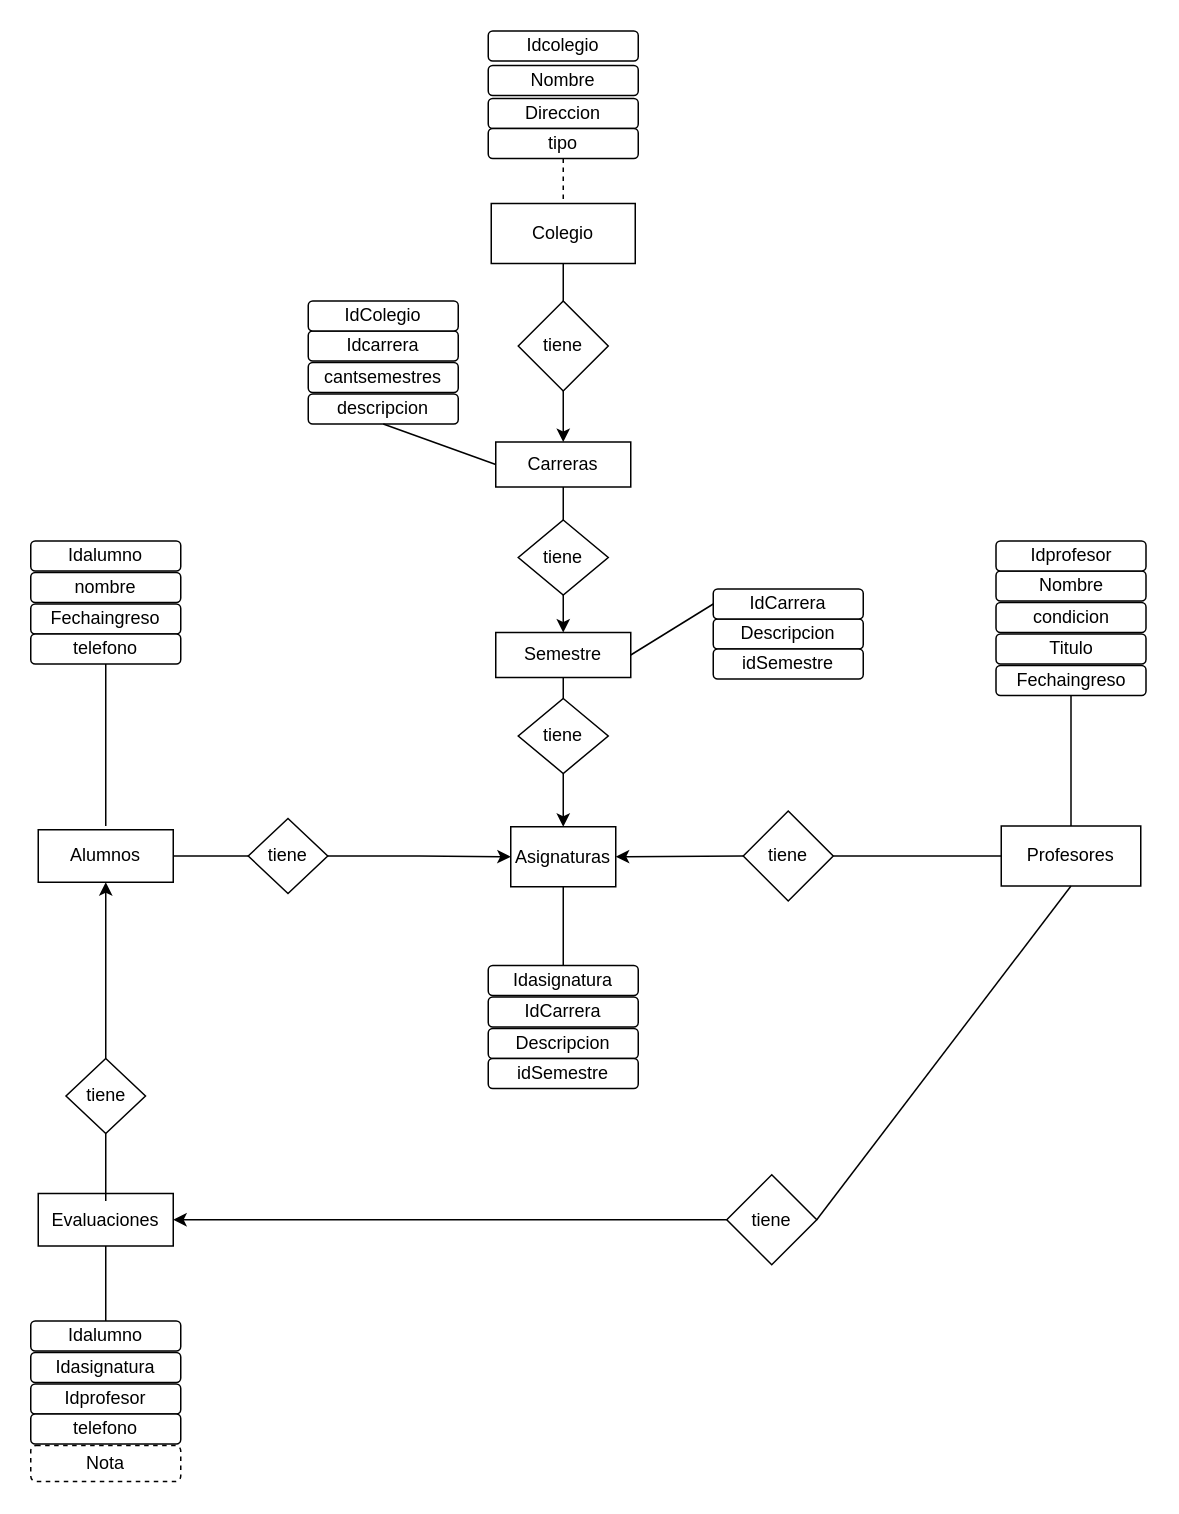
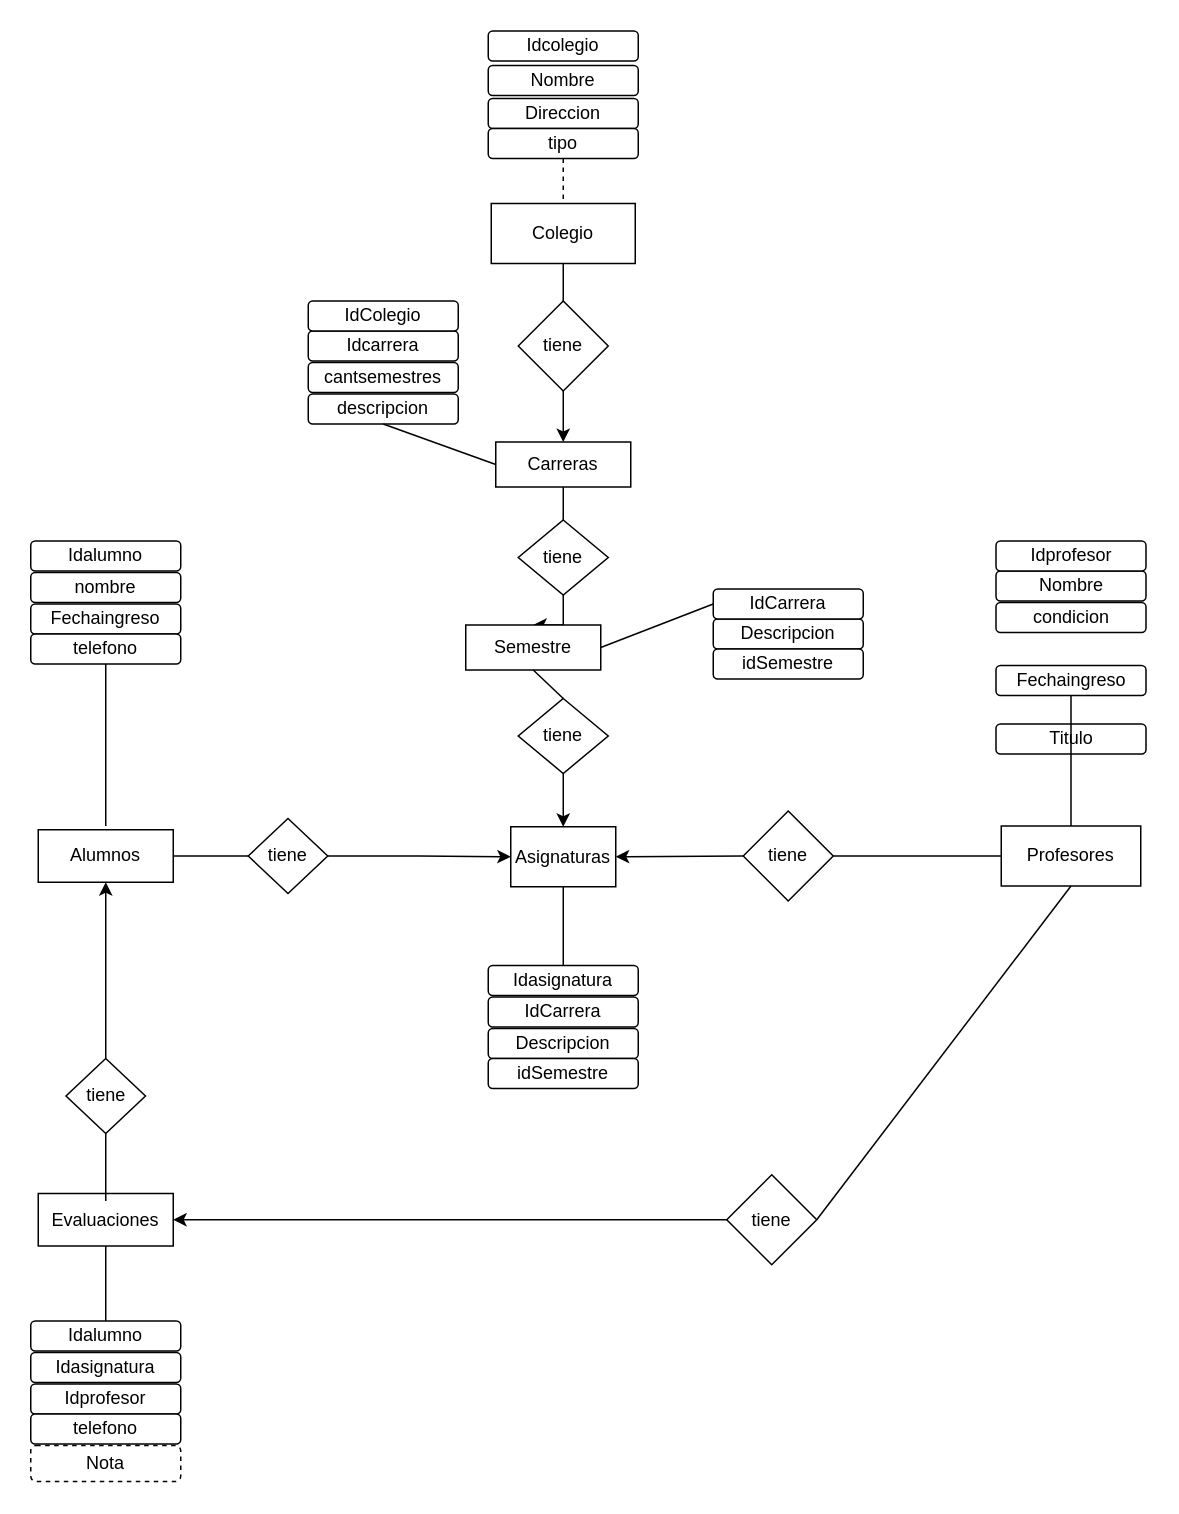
  <mxCell id="0" />
  <mxCell id="1" parent="0" />
  <mxCell id="2" value="Colegio" style="rounded=0;whiteSpace=wrap;html=1;" parent="1" vertex="1"><mxGeometry x="327" y="135" width="96" height="40" as="geometry" /></mxCell>
  <mxCell id="3" value="Asignaturas" style="rounded=0;whiteSpace=wrap;html=1;" parent="1" vertex="1"><mxGeometry x="340" y="550.5" width="70" height="40" as="geometry" /></mxCell>
  <mxCell id="4" value="Carreras" style="rounded=0;whiteSpace=wrap;html=1;" parent="1" vertex="1"><mxGeometry x="330" y="294" width="90" height="30" as="geometry" /></mxCell>
  <mxCell id="5" value="Alumnos" style="rounded=0;whiteSpace=wrap;html=1;" parent="1" vertex="1"><mxGeometry x="25" y="552.5" width="90" height="35" as="geometry" /></mxCell>
  <mxCell id="6" value="" style="endArrow=none;html=1;exitX=0.5;exitY=0;exitDx=0;exitDy=0;entryX=0.5;entryY=1;entryDx=0;entryDy=0;" parent="1" source="23" target="3" edge="1"><mxGeometry width="50" height="50" relative="1" as="geometry"><mxPoint x="440" y="264" as="sourcePoint" /><mxPoint x="490" y="214" as="targetPoint" /></mxGeometry></mxCell>
  <mxCell id="7" value="Profesores" style="rounded=0;whiteSpace=wrap;html=1;" parent="1" vertex="1"><mxGeometry x="667" y="550" width="93" height="40" as="geometry" /></mxCell>
  <mxCell id="8" style="edgeStyle=orthogonalEdgeStyle;rounded=0;orthogonalLoop=1;jettySize=auto;html=1;entryX=0.5;entryY=0;entryDx=0;entryDy=0;" edge="1" parent="1" source="9" target="58"><mxGeometry relative="1" as="geometry"><mxPoint x="375" y="470" as="targetPoint" /></mxGeometry></mxCell>
  <mxCell id="9" value="tiene" style="rhombus;whiteSpace=wrap;html=1;" parent="1" vertex="1"><mxGeometry x="345" y="346" width="60" height="50" as="geometry" /></mxCell>
  <mxCell id="10" value="tiene" style="rhombus;whiteSpace=wrap;html=1;" parent="1" vertex="1"><mxGeometry x="345" y="200" width="60" height="60" as="geometry" /></mxCell>
  <mxCell id="11" value="" style="endArrow=none;html=1;entryX=0.5;entryY=0;entryDx=0;entryDy=0;exitX=0.5;exitY=1;exitDx=0;exitDy=0;" parent="1" source="2" target="10" edge="1"><mxGeometry width="50" height="50" relative="1" as="geometry"><mxPoint x="420" y="604" as="sourcePoint" /><mxPoint x="579" y="304" as="targetPoint" /><Array as="points" /></mxGeometry></mxCell>
  <mxCell id="12" value="" style="endArrow=classic;html=1;exitX=0.5;exitY=1;exitDx=0;exitDy=0;" parent="1" source="10" target="4" edge="1"><mxGeometry width="50" height="50" relative="1" as="geometry"><mxPoint x="530" y="418" as="sourcePoint" /><mxPoint x="445" y="388" as="targetPoint" /></mxGeometry></mxCell>
  <mxCell id="13" value="tiene" style="rhombus;whiteSpace=wrap;html=1;" parent="1" vertex="1"><mxGeometry x="495" y="540" width="60" height="60" as="geometry" /></mxCell>
  <mxCell id="14" value="" style="endArrow=none;html=1;entryX=1;entryY=0.5;entryDx=0;entryDy=0;exitX=0;exitY=0.5;exitDx=0;exitDy=0;" parent="1" source="7" target="13" edge="1"><mxGeometry width="50" height="50" relative="1" as="geometry"><mxPoint x="523" y="609" as="sourcePoint" /><mxPoint x="472" y="299" as="targetPoint" /><Array as="points" /></mxGeometry></mxCell>
  <mxCell id="15" value="" style="endArrow=classic;html=1;exitX=0;exitY=0.5;exitDx=0;exitDy=0;entryX=1;entryY=0.5;entryDx=0;entryDy=0;" parent="1" source="13" target="3" edge="1"><mxGeometry width="50" height="50" relative="1" as="geometry"><mxPoint x="636" y="429" as="sourcePoint" /><mxPoint x="355" y="630" as="targetPoint" /></mxGeometry></mxCell>
  <mxCell id="16" value="" style="edgeStyle=orthogonalEdgeStyle;rounded=0;orthogonalLoop=1;jettySize=auto;html=1;" edge="1" parent="1" source="17" target="3"><mxGeometry relative="1" as="geometry" /></mxCell>
  <mxCell id="17" value="tiene" style="rhombus;whiteSpace=wrap;html=1;" parent="1" vertex="1"><mxGeometry x="165" y="545" width="53" height="50" as="geometry" /></mxCell>
  <mxCell id="18" value="" style="endArrow=none;html=1;entryX=0;entryY=0.5;entryDx=0;entryDy=0;exitX=1;exitY=0.5;exitDx=0;exitDy=0;" parent="1" source="5" target="17" edge="1"><mxGeometry width="50" height="50" relative="1" as="geometry"><mxPoint x="338" y="320" as="sourcePoint" /><mxPoint x="582" y="155" as="targetPoint" /></mxGeometry></mxCell>
  <mxCell id="19" value="Idcarrera" style="rounded=1;whiteSpace=wrap;html=1;" parent="1" vertex="1"><mxGeometry x="205" y="220" width="100" height="20" as="geometry" /></mxCell>
  <mxCell id="20" value="cantsemestres" style="rounded=1;whiteSpace=wrap;html=1;" parent="1" vertex="1"><mxGeometry x="205" y="241" width="100" height="20" as="geometry" /></mxCell>
  <mxCell id="21" value="descripcion" style="rounded=1;whiteSpace=wrap;html=1;" parent="1" vertex="1"><mxGeometry x="205" y="262" width="100" height="20" as="geometry" /></mxCell>
  <mxCell id="22" value="" style="endArrow=none;html=1;entryX=0.5;entryY=1;entryDx=0;entryDy=0;exitX=0;exitY=0.5;exitDx=0;exitDy=0;" parent="1" source="4" target="21" edge="1"><mxGeometry width="50" height="50" relative="1" as="geometry"><mxPoint x="300" y="368" as="sourcePoint" /><mxPoint x="450" y="171" as="targetPoint" /></mxGeometry></mxCell>
  <mxCell id="23" value="Idasignatura" style="rounded=1;whiteSpace=wrap;html=1;" parent="1" vertex="1"><mxGeometry x="325" y="643" width="100" height="20" as="geometry" /></mxCell>
  <mxCell id="24" value="IdCarrera" style="rounded=1;whiteSpace=wrap;html=1;" parent="1" vertex="1"><mxGeometry x="325" y="664" width="100" height="20" as="geometry" /></mxCell>
  <mxCell id="25" value="Descripcion" style="rounded=1;whiteSpace=wrap;html=1;" parent="1" vertex="1"><mxGeometry x="325" y="685" width="100" height="20" as="geometry" /></mxCell>
  <mxCell id="26" value="idSemestre" style="rounded=1;whiteSpace=wrap;html=1;" parent="1" vertex="1"><mxGeometry x="325" y="705" width="100" height="20" as="geometry" /></mxCell>
  <mxCell id="27" value="Idcolegio" style="rounded=1;whiteSpace=wrap;html=1;" parent="1" vertex="1"><mxGeometry x="325" y="20" width="100" height="20" as="geometry" /></mxCell>
  <mxCell id="28" value="Direccion" style="rounded=1;whiteSpace=wrap;html=1;" parent="1" vertex="1"><mxGeometry x="325" y="65" width="100" height="20" as="geometry" /></mxCell>
  <mxCell id="29" value="tipo" style="rounded=1;whiteSpace=wrap;html=1;" parent="1" vertex="1"><mxGeometry x="325" y="85" width="100" height="20" as="geometry" /></mxCell>
  <mxCell id="30" value="" style="endArrow=none;html=1;exitX=0.5;exitY=1;exitDx=0;exitDy=0;dashed=1;" parent="1" source="29" target="2" edge="1"><mxGeometry width="50" height="50" relative="1" as="geometry"><mxPoint x="375" y="125" as="sourcePoint" /><mxPoint x="401" y="185" as="targetPoint" /></mxGeometry></mxCell>
  <mxCell id="31" value="Nombre" style="rounded=1;whiteSpace=wrap;html=1;" parent="1" vertex="1"><mxGeometry x="663.5" y="380" width="100" height="20" as="geometry" /></mxCell>
  <mxCell id="32" value="condicion" style="rounded=1;whiteSpace=wrap;html=1;" parent="1" vertex="1"><mxGeometry x="663.5" y="401" width="100" height="20" as="geometry" /></mxCell>
- <mxCell id="33" value="Titulo" style="rounded=1;whiteSpace=wrap;html=1;" parent="1" vertex="1"><mxGeometry x="663.5" y="422" width="100" height="20" as="geometry" /></mxCell>
+ <mxCell id="33" value="Titulo" style="rounded=1;whiteSpace=wrap;html=1;" parent="1" vertex="1"><mxGeometry x="663.5" y="482" width="100" height="20" as="geometry" /></mxCell>
  <mxCell id="34" value="Fechaingreso" style="rounded=1;whiteSpace=wrap;html=1;" parent="1" vertex="1"><mxGeometry x="663.5" y="443" width="100" height="20" as="geometry" /></mxCell>
  <mxCell id="35" value="Idalumno" style="rounded=1;whiteSpace=wrap;html=1;" parent="1" vertex="1"><mxGeometry x="20" y="360" width="100" height="20" as="geometry" /></mxCell>
  <mxCell id="36" value="nombre" style="rounded=1;whiteSpace=wrap;html=1;" parent="1" vertex="1"><mxGeometry x="20" y="381" width="100" height="20" as="geometry" /></mxCell>
  <mxCell id="37" value="Fechaingreso" style="rounded=1;whiteSpace=wrap;html=1;" parent="1" vertex="1"><mxGeometry x="20" y="402" width="100" height="20" as="geometry" /></mxCell>
  <mxCell id="38" value="telefono" style="rounded=1;whiteSpace=wrap;html=1;" parent="1" vertex="1"><mxGeometry x="20" y="422" width="100" height="20" as="geometry" /></mxCell>
  <mxCell id="39" value="" style="endArrow=none;html=1;exitX=0.5;exitY=1;exitDx=0;exitDy=0;" parent="1" source="38" edge="1"><mxGeometry width="50" height="50" relative="1" as="geometry"><mxPoint x="375" y="300" as="sourcePoint" /><mxPoint x="70" y="550" as="targetPoint" /></mxGeometry></mxCell>
  <mxCell id="40" value="Nombre" style="rounded=1;whiteSpace=wrap;html=1;" vertex="1" parent="1"><mxGeometry x="325" y="43" width="100" height="20" as="geometry" /></mxCell>
  <mxCell id="41" value="IdColegio" style="rounded=1;whiteSpace=wrap;html=1;" vertex="1" parent="1"><mxGeometry x="205" y="200" width="100" height="20" as="geometry" /></mxCell>
  <mxCell id="42" value="Idprofesor" style="rounded=1;whiteSpace=wrap;html=1;" vertex="1" parent="1"><mxGeometry x="663.5" y="360" width="100" height="20" as="geometry" /></mxCell>
  <mxCell id="43" value="" style="endArrow=none;html=1;entryX=0.5;entryY=1;entryDx=0;entryDy=0;exitX=0.5;exitY=0;exitDx=0;exitDy=0;" edge="1" parent="1" source="9" target="4"><mxGeometry width="50" height="50" relative="1" as="geometry"><mxPoint x="560" y="528" as="sourcePoint" /><mxPoint x="610" y="478" as="targetPoint" /></mxGeometry></mxCell>
  <mxCell id="44" value="Evaluaciones" style="rounded=0;whiteSpace=wrap;html=1;" vertex="1" parent="1"><mxGeometry x="25" y="795" width="90" height="35" as="geometry" /></mxCell>
  <mxCell id="45" value="" style="edgeStyle=orthogonalEdgeStyle;rounded=0;orthogonalLoop=1;jettySize=auto;html=1;" edge="1" parent="1" source="46" target="5"><mxGeometry relative="1" as="geometry" /></mxCell>
  <mxCell id="46" value="tiene" style="rhombus;whiteSpace=wrap;html=1;" vertex="1" parent="1"><mxGeometry x="43.5" y="705" width="53" height="50" as="geometry" /></mxCell>
  <mxCell id="47" value="" style="endArrow=none;html=1;entryX=0.5;entryY=1;entryDx=0;entryDy=0;" edge="1" parent="1" target="46"><mxGeometry width="50" height="50" relative="1" as="geometry"><mxPoint x="70" y="800" as="sourcePoint" /><mxPoint x="695" y="1195" as="targetPoint" /></mxGeometry></mxCell>
  <mxCell id="48" value="Idalumno" style="rounded=1;whiteSpace=wrap;html=1;" vertex="1" parent="1"><mxGeometry x="20" y="880" width="100" height="20" as="geometry" /></mxCell>
  <mxCell id="49" value="Idasignatura" style="rounded=1;whiteSpace=wrap;html=1;" vertex="1" parent="1"><mxGeometry x="20" y="901" width="100" height="20" as="geometry" /></mxCell>
  <mxCell id="50" value="Idprofesor" style="rounded=1;whiteSpace=wrap;html=1;" vertex="1" parent="1"><mxGeometry x="20" y="922" width="100" height="20" as="geometry" /></mxCell>
  <mxCell id="51" value="telefono" style="rounded=1;whiteSpace=wrap;html=1;" vertex="1" parent="1"><mxGeometry x="20" y="942" width="100" height="20" as="geometry" /></mxCell>
  <mxCell id="52" value="Nota" style="rounded=1;whiteSpace=wrap;html=1;dashed=1;" vertex="1" parent="1"><mxGeometry x="20" y="963" width="100" height="24" as="geometry" /></mxCell>
  <mxCell id="53" value="" style="endArrow=none;html=1;exitX=0.5;exitY=1;exitDx=0;exitDy=0;" edge="1" parent="1" source="44"><mxGeometry width="50" height="50" relative="1" as="geometry"><mxPoint x="645" y="1035" as="sourcePoint" /><mxPoint x="70" y="880" as="targetPoint" /></mxGeometry></mxCell>
  <mxCell id="54" value="" style="endArrow=none;html=1;entryX=0.5;entryY=1;entryDx=0;entryDy=0;exitX=0.5;exitY=0;exitDx=0;exitDy=0;" edge="1" parent="1" source="7" target="34"><mxGeometry width="50" height="50" relative="1" as="geometry"><mxPoint x="405" y="610" as="sourcePoint" /><mxPoint x="455" y="560" as="targetPoint" /></mxGeometry></mxCell>
  <mxCell id="55" value="tiene" style="rhombus;whiteSpace=wrap;html=1;" vertex="1" parent="1"><mxGeometry x="484" y="782.5" width="60" height="60" as="geometry" /></mxCell>
  <mxCell id="56" value="" style="endArrow=none;html=1;entryX=1;entryY=0.5;entryDx=0;entryDy=0;exitX=0.5;exitY=1;exitDx=0;exitDy=0;" edge="1" parent="1" target="55" source="7"><mxGeometry width="50" height="50" relative="1" as="geometry"><mxPoint x="656" y="812.5" as="sourcePoint" /><mxPoint x="461" y="541.5" as="targetPoint" /><Array as="points" /></mxGeometry></mxCell>
  <mxCell id="57" value="" style="endArrow=classic;html=1;exitX=0;exitY=0.5;exitDx=0;exitDy=0;entryX=1;entryY=0.5;entryDx=0;entryDy=0;" edge="1" parent="1" source="55" target="44"><mxGeometry width="50" height="50" relative="1" as="geometry"><mxPoint x="625" y="671.5" as="sourcePoint" /><mxPoint x="399" y="812.5" as="targetPoint" /></mxGeometry></mxCell>
- <mxCell id="58" value="Semestre" style="rounded=0;whiteSpace=wrap;html=1;" vertex="1" parent="1"><mxGeometry x="330" y="421" width="90" height="30" as="geometry" /></mxCell>
+ <mxCell id="58" value="Semestre" style="rounded=0;whiteSpace=wrap;html=1;" vertex="1" parent="1"><mxGeometry x="310" y="416" width="90" height="30" as="geometry" /></mxCell>
  <mxCell id="59" value="" style="edgeStyle=orthogonalEdgeStyle;rounded=0;orthogonalLoop=1;jettySize=auto;html=1;" edge="1" parent="1" source="60" target="3"><mxGeometry relative="1" as="geometry" /></mxCell>
  <mxCell id="60" value="tiene" style="rhombus;whiteSpace=wrap;html=1;" vertex="1" parent="1"><mxGeometry x="345" y="465" width="60" height="50" as="geometry" /></mxCell>
  <mxCell id="61" value="" style="endArrow=none;html=1;entryX=0.5;entryY=1;entryDx=0;entryDy=0;exitX=0.5;exitY=0;exitDx=0;exitDy=0;" edge="1" parent="1" source="60" target="58"><mxGeometry width="50" height="50" relative="1" as="geometry"><mxPoint x="405" y="530" as="sourcePoint" /><mxPoint x="455" y="480" as="targetPoint" /></mxGeometry></mxCell>
  <mxCell id="62" value="Descripcion" style="rounded=1;whiteSpace=wrap;html=1;" vertex="1" parent="1"><mxGeometry x="475" y="412" width="100" height="20" as="geometry" /></mxCell>
  <mxCell id="63" value="idSemestre" style="rounded=1;whiteSpace=wrap;html=1;" vertex="1" parent="1"><mxGeometry x="475" y="432" width="100" height="20" as="geometry" /></mxCell>
  <mxCell id="64" value="IdCarrera" style="rounded=1;whiteSpace=wrap;html=1;" vertex="1" parent="1"><mxGeometry x="475" y="392" width="100" height="20" as="geometry" /></mxCell>
  <mxCell id="65" value="" style="endArrow=none;html=1;entryX=0;entryY=0.5;entryDx=0;entryDy=0;exitX=1;exitY=0.5;exitDx=0;exitDy=0;" edge="1" parent="1" source="58" target="64"><mxGeometry width="50" height="50" relative="1" as="geometry"><mxPoint x="405" y="530" as="sourcePoint" /><mxPoint x="455" y="480" as="targetPoint" /></mxGeometry></mxCell>
